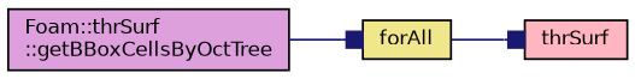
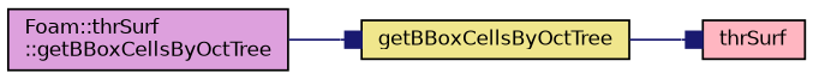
  digraph {
    rankdir=LR
    node [color=black fontname=Helvetica fontsize=10 shape=record style=filled]
    edge [arrowhead=box color=midnightblue fontname=Helvetica fontsize=10 labelfontname=Helvetica labelfontsize=10 style=solid]
    n1 [fillcolor=plum fontcolor=black height=0.2 label="Foam::thrSurf\l::getBBoxCellsByOctTree" width=0.4]
-   n2 [fillcolor=khaki height=0.2 label=forAll width=0.4]
+   n2 [fillcolor=khaki height=0.2 label=getBBoxCellsByOctTree width=0.4]
    n3 [fillcolor=lightpink height=0.2 label=thrSurf width=0.4]
    n1 -> n2
    n2 -> n3
  }
